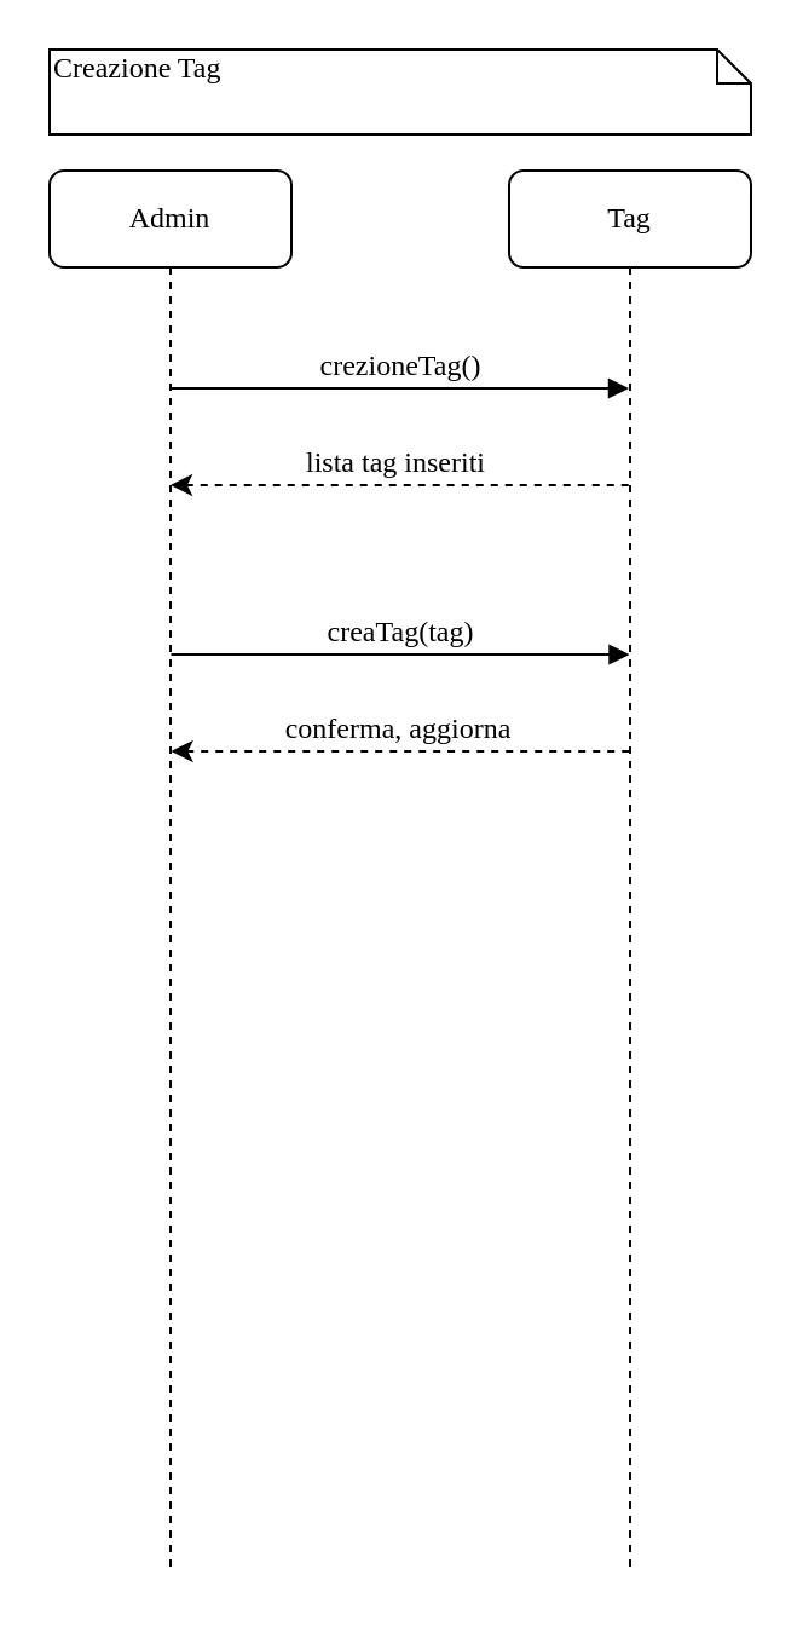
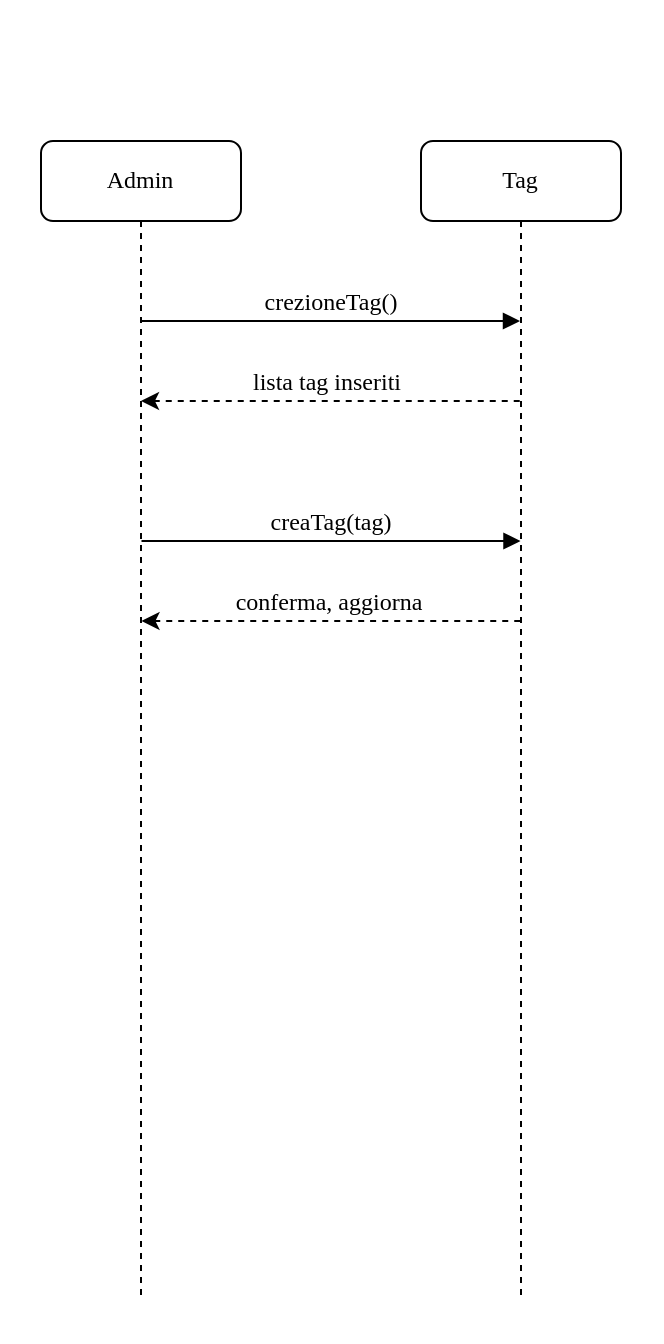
  <mxCell id="0" />
  <mxCell id="1" parent="0" />
  <mxCell id="2" value="Tag" style="shape=umlLifeline;perimeter=lifelinePerimeter;whiteSpace=wrap;html=1;container=1;collapsible=0;recursiveResize=0;outlineConnect=0;rounded=1;shadow=0;comic=0;labelBackgroundColor=none;strokeWidth=1;fontFamily=Verdana;fontSize=12;align=center;" parent="1" vertex="1"><mxGeometry x="210" y="70" width="100" height="580" as="geometry" /></mxCell>
  <mxCell id="3" value="Admin" style="shape=umlLifeline;perimeter=lifelinePerimeter;whiteSpace=wrap;html=1;container=1;collapsible=0;recursiveResize=0;outlineConnect=0;rounded=1;shadow=0;comic=0;labelBackgroundColor=none;strokeWidth=1;fontFamily=Verdana;fontSize=12;align=center;" parent="1" vertex="1"><mxGeometry x="20" y="70" width="100" height="580" as="geometry" /></mxCell>
- <mxCell id="4" value="Creazione Tag" style="shape=note;whiteSpace=wrap;html=1;size=14;verticalAlign=top;align=left;spacingTop=-6;rounded=0;shadow=0;comic=0;labelBackgroundColor=none;strokeWidth=1;fontFamily=Verdana;fontSize=12" parent="1" vertex="1"><mxGeometry x="20" y="20" width="290" height="35" as="geometry" /></mxCell>
  <mxCell id="5" value="" style="endArrow=none;dashed=1;html=1;startArrow=classic;startFill=1;" parent="1" target="2" edge="1"><mxGeometry width="50" height="50" relative="1" as="geometry"><mxPoint x="70" y="200" as="sourcePoint" /><mxPoint x="229.5" y="200" as="targetPoint" /><Array as="points"><mxPoint x="160" y="200" /><mxPoint x="180.5" y="200" /></Array></mxGeometry></mxCell>
  <mxCell id="6" value="lista tag inseriti" style="edgeLabel;html=1;align=center;verticalAlign=middle;resizable=0;points=[];fontSize=12;fontFamily=Verdana;" parent="5" vertex="1" connectable="0"><mxGeometry x="-0.1" y="3" relative="1" as="geometry"><mxPoint x="7.75" y="-7" as="offset" /></mxGeometry></mxCell>
  <mxCell id="7" value="crezioneTag()" style="html=1;verticalAlign=bottom;endArrow=block;labelBackgroundColor=none;fontFamily=Verdana;fontSize=12;edgeStyle=elbowEdgeStyle;elbow=vertical;" parent="1" target="2" edge="1"><mxGeometry x="0.003" relative="1" as="geometry"><mxPoint x="70" y="160" as="sourcePoint" /><mxPoint x="229.5" y="160" as="targetPoint" /><Array as="points"><mxPoint x="200" y="160" /><mxPoint x="200" y="150" /><mxPoint x="200" y="140" /></Array><mxPoint as="offset" /></mxGeometry></mxCell>
  <mxCell id="8" value="creaTag(tag)" style="html=1;verticalAlign=bottom;endArrow=block;labelBackgroundColor=none;fontFamily=Verdana;fontSize=12;edgeStyle=elbowEdgeStyle;elbow=vertical;" parent="1" edge="1"><mxGeometry x="0.003" relative="1" as="geometry"><mxPoint x="70.25" y="270" as="sourcePoint" /><mxPoint x="259.75" y="270" as="targetPoint" /><Array as="points"><mxPoint x="200.25" y="270" /><mxPoint x="200.25" y="260" /><mxPoint x="200.25" y="250" /></Array><mxPoint as="offset" /></mxGeometry></mxCell>
  <mxCell id="9" value="" style="endArrow=none;dashed=1;html=1;startArrow=classic;startFill=1;" parent="1" edge="1"><mxGeometry width="50" height="50" relative="1" as="geometry"><mxPoint x="70.25" y="310" as="sourcePoint" /><mxPoint x="259.75" y="310" as="targetPoint" /><Array as="points"><mxPoint x="160.25" y="310" /><mxPoint x="180.75" y="310" /></Array></mxGeometry></mxCell>
  <mxCell id="10" value="conferma, aggiorna" style="edgeLabel;html=1;align=center;verticalAlign=middle;resizable=0;points=[];fontSize=12;fontFamily=Verdana;" parent="9" vertex="1" connectable="0"><mxGeometry x="-0.1" y="3" relative="1" as="geometry"><mxPoint x="7.75" y="-7" as="offset" /></mxGeometry></mxCell>
